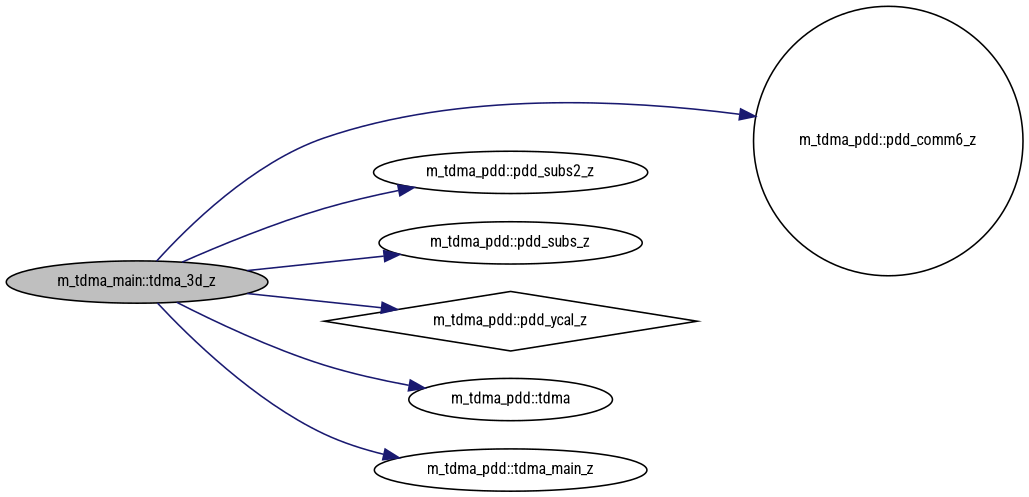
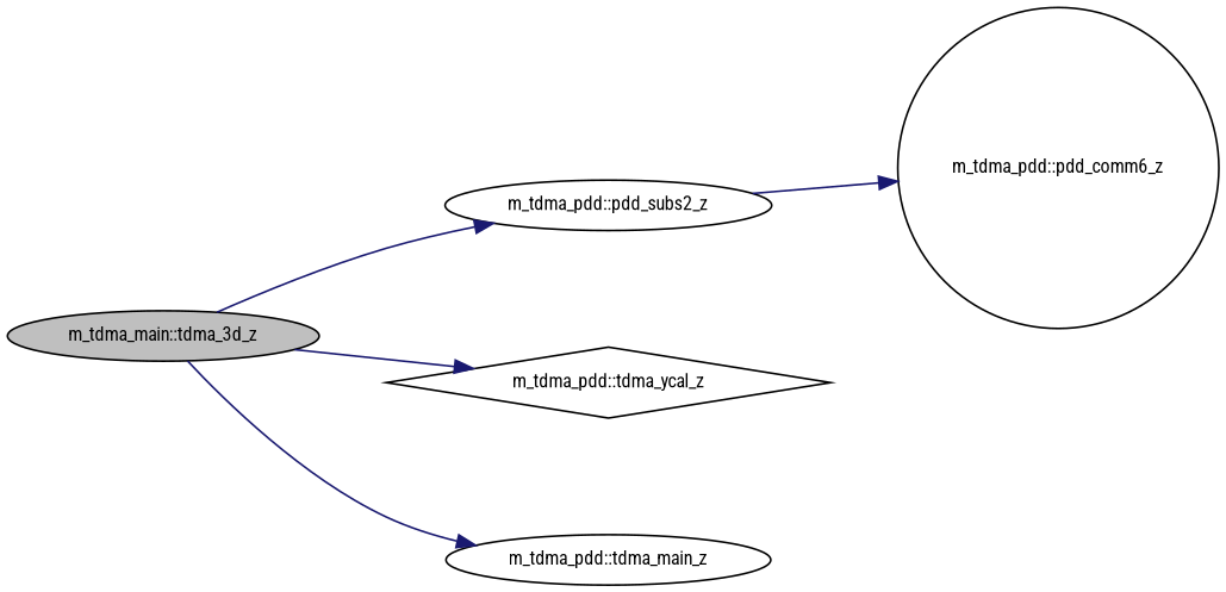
  digraph {
    fontname="Roboto Condensed"
    rankdir=LR
    node [color=black fillcolor=white fontname="Roboto Condensed" fontsize=10 shape=ellipse style=filled]
    edge [color=midnightblue fontname="Roboto Condensed" fontsize=10 labelfontname=Helvetica labelfontsize=10 style=solid]
    n1 [fillcolor=grey75 fontcolor=black height=0.2 label="m_tdma_main::tdma_3d_z" width=0.4]
    n2 [height=0.2 label="m_tdma_pdd::pdd_comm6_z" shape=circle width=0.4]
    n3 [height=0.2 label="m_tdma_pdd::pdd_subs2_z" width=0.4]
-   n4 [height=0.2 label="m_tdma_pdd::pdd_subs_z" width=0.4]
-   n5 [height=0.2 label="m_tdma_pdd::pdd_ycal_z" shape=diamond width=0.4]
-   n6 [height=0.2 label="m_tdma_pdd::tdma" width=0.4]
+   n5 [height=0.2 label="m_tdma_pdd::tdma_ycal_z" shape=diamond width=0.4]
    n7 [height=0.2 label="m_tdma_pdd::tdma_main_z" width=0.4]
-   n1 -> n2
+   n3 -> n2
    n1 -> n3
-   n1 -> n4
    n1 -> n5
-   n1 -> n6
    n1 -> n7
  }
